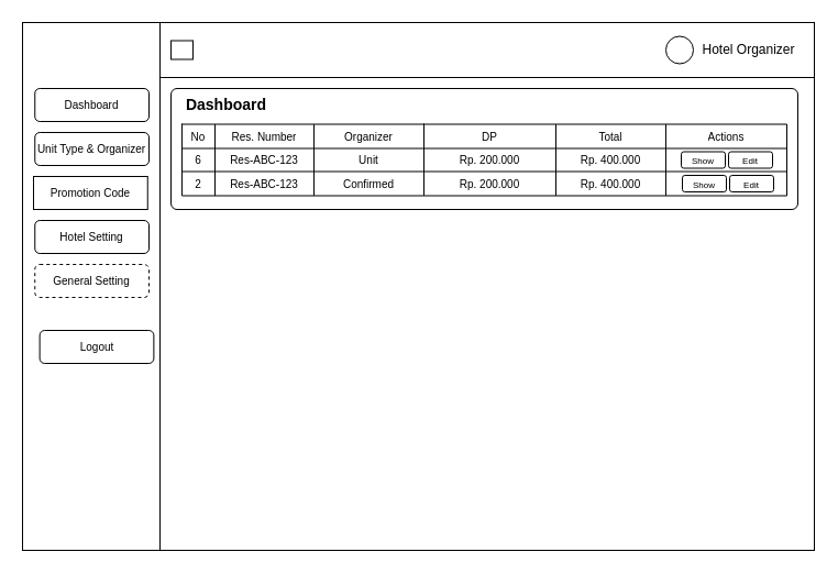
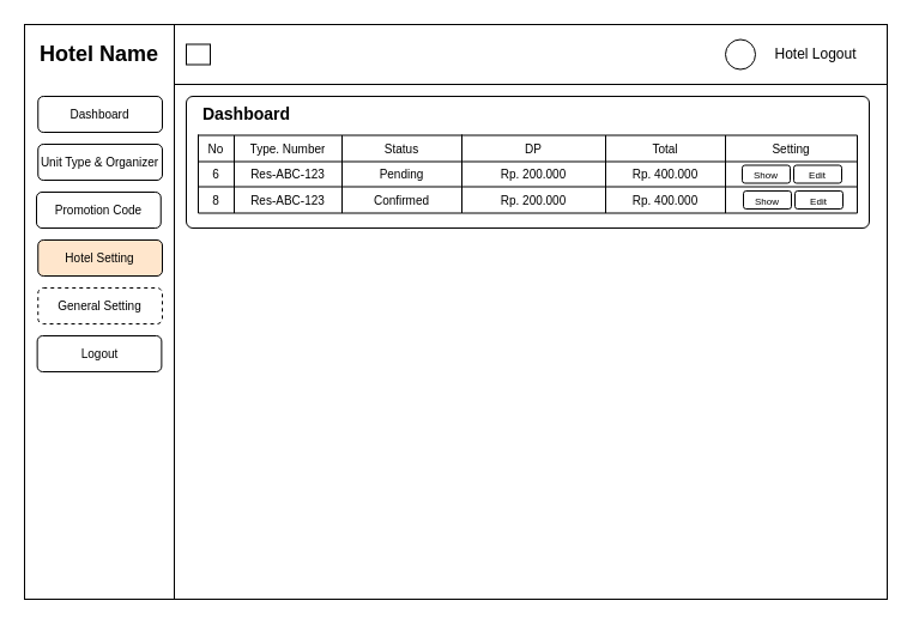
  <mxCell id="0" />
  <mxCell id="1" parent="0" />
  <mxCell id="2" value="" style="rounded=0;whiteSpace=wrap;html=1;" parent="1" vertex="1"><mxGeometry x="20" y="20" width="720" height="480" as="geometry" /></mxCell>
  <mxCell id="3" value="" style="rounded=0;whiteSpace=wrap;html=1;" parent="1" vertex="1"><mxGeometry x="20" y="20" width="125" height="480" as="geometry" /></mxCell>
  <mxCell id="4" value="" style="rounded=0;whiteSpace=wrap;html=1;" parent="1" vertex="1"><mxGeometry x="145" y="20" width="595" height="50" as="geometry" /></mxCell>
+ <mxCell id="5" value="Hotel Name" style="text;html=1;align=center;verticalAlign=middle;whiteSpace=wrap;rounded=0;fontSize=18;fontStyle=1" parent="1" vertex="1"><mxGeometry x="31.25" y="30" width="102.5" height="30" as="geometry" /></mxCell>
  <mxCell id="6" value="" style="group" parent="1" vertex="1" connectable="0"><mxGeometry x="605" y="30" width="130" height="30" as="geometry" /></mxCell>
  <mxCell id="7" value="" style="ellipse;whiteSpace=wrap;html=1;aspect=fixed;" parent="6" vertex="1"><mxGeometry y="2.5" width="25" height="25" as="geometry" /></mxCell>
- <mxCell id="8" value="Hotel Organizer" style="text;html=1;align=center;verticalAlign=middle;resizable=0;points=[];autosize=1;strokeColor=none;fillColor=none;" parent="6" vertex="1"><mxGeometry x="20" width="110" height="30" as="geometry" /></mxCell>
+ <mxCell id="8" value="Hotel Logout" style="text;html=1;align=center;verticalAlign=middle;resizable=0;points=[];autosize=1;strokeColor=none;fillColor=none;" parent="6" vertex="1"><mxGeometry x="20" width="110" height="30" as="geometry" /></mxCell>
  <mxCell id="9" value="" style="rounded=0;whiteSpace=wrap;html=1;" parent="1" vertex="1"><mxGeometry x="155" y="36.5" width="20" height="17" as="geometry" /></mxCell>
  <mxCell id="10" value="Dashboard" style="rounded=1;whiteSpace=wrap;html=1;fontSize=10;" parent="1" vertex="1"><mxGeometry x="31.25" y="80" width="103.75" height="30" as="geometry" /></mxCell>
  <mxCell id="11" value="&lt;font style=&quot;font-size: 10px;&quot;&gt;Unit Type &amp;amp; Organizer&lt;/font&gt;" style="rounded=1;whiteSpace=wrap;html=1;" parent="1" vertex="1"><mxGeometry x="31.25" y="120" width="103.75" height="30" as="geometry" /></mxCell>
- <mxCell id="12" value="&lt;font style=&quot;font-size: 10px;&quot;&gt;Promotion Code&lt;/font&gt;" style="whiteSpace=wrap;html=1;rounded=0;" parent="1" vertex="1"><mxGeometry x="30" y="160" width="103.75" height="30" as="geometry" /></mxCell>
+ <mxCell id="12" value="&lt;font style=&quot;font-size: 10px;&quot;&gt;Promotion Code&lt;/font&gt;" style="rounded=1;whiteSpace=wrap;html=1;" parent="1" vertex="1"><mxGeometry x="30" y="160" width="103.75" height="30" as="geometry" /></mxCell>
  <mxCell id="13" value="&lt;font style=&quot;font-size: 10px;&quot;&gt;General Setting&lt;/font&gt;" style="rounded=1;whiteSpace=wrap;html=1;dashed=1;" parent="1" vertex="1"><mxGeometry x="31.25" y="240" width="103.75" height="30" as="geometry" /></mxCell>
- <mxCell id="14" value="&lt;font style=&quot;font-size: 10px;&quot;&gt;Hotel Setting&lt;/font&gt;" style="rounded=1;whiteSpace=wrap;html=1;" parent="1" vertex="1"><mxGeometry x="31.25" y="200" width="103.75" height="30" as="geometry" /></mxCell>
- <mxCell id="15" value="&lt;font style=&quot;font-size: 10px;&quot;&gt;Logout&lt;/font&gt;" style="rounded=1;whiteSpace=wrap;html=1;" parent="1" vertex="1"><mxGeometry x="35.63" y="300" width="103.75" height="30" as="geometry" /></mxCell>
+ <mxCell id="14" value="&lt;font style=&quot;font-size: 10px;&quot;&gt;Hotel Setting&lt;/font&gt;" style="rounded=1;whiteSpace=wrap;html=1;fillColor=#ffe6cc;" parent="1" vertex="1"><mxGeometry x="31.25" y="200" width="103.75" height="30" as="geometry" /></mxCell>
+ <mxCell id="15" value="&lt;font style=&quot;font-size: 10px;&quot;&gt;Logout&lt;/font&gt;" style="rounded=1;whiteSpace=wrap;html=1;" parent="1" vertex="1"><mxGeometry x="30.63" y="280" width="103.75" height="30" as="geometry" /></mxCell>
  <mxCell id="16" value="" style="rounded=1;whiteSpace=wrap;html=1;arcSize=5;" parent="1" vertex="1"><mxGeometry x="155" y="80" width="570" height="110" as="geometry" /></mxCell>
  <mxCell id="17" value="&lt;font style=&quot;font-size: 14px;&quot;&gt;&lt;b&gt;Dashboard&lt;/b&gt;&lt;/font&gt;" style="text;html=1;align=center;verticalAlign=middle;resizable=0;points=[];autosize=1;strokeColor=none;fillColor=none;" parent="1" vertex="1"><mxGeometry x="155" y="80" width="100" height="30" as="geometry" /></mxCell>
  <mxCell id="18" value="" style="shape=table;startSize=0;container=1;collapsible=0;childLayout=tableLayout;fontSize=10;" parent="1" vertex="1"><mxGeometry x="165" y="112.5" width="220" height="65" as="geometry" /></mxCell>
  <mxCell id="19" value="" style="shape=tableRow;horizontal=0;startSize=0;swimlaneHead=0;swimlaneBody=0;strokeColor=inherit;top=0;left=0;bottom=0;right=0;collapsible=0;dropTarget=0;fillColor=none;points=[[0,0.5],[1,0.5]];portConstraint=eastwest;fontSize=10;" parent="18" vertex="1"><mxGeometry width="220" height="22" as="geometry" /></mxCell>
  <mxCell id="20" value="No" style="shape=partialRectangle;html=1;whiteSpace=wrap;connectable=0;strokeColor=inherit;overflow=hidden;fillColor=none;top=0;left=0;bottom=0;right=0;pointerEvents=1;fontSize=10;" parent="19" vertex="1"><mxGeometry width="30" height="22" as="geometry"><mxRectangle width="30" height="22" as="alternateBounds" /></mxGeometry></mxCell>
- <mxCell id="21" value="Res. Number" style="shape=partialRectangle;html=1;whiteSpace=wrap;connectable=0;strokeColor=inherit;overflow=hidden;fillColor=none;top=0;left=0;bottom=0;right=0;pointerEvents=1;fontSize=10;" parent="19" vertex="1"><mxGeometry x="30" width="90" height="22" as="geometry"><mxRectangle width="90" height="22" as="alternateBounds" /></mxGeometry></mxCell>
- <mxCell id="22" value="Organizer" style="shape=partialRectangle;html=1;whiteSpace=wrap;connectable=0;strokeColor=inherit;overflow=hidden;fillColor=none;top=0;left=0;bottom=0;right=0;pointerEvents=1;fontSize=10;" parent="19" vertex="1"><mxGeometry x="120" width="100" height="22" as="geometry"><mxRectangle width="100" height="22" as="alternateBounds" /></mxGeometry></mxCell>
+ <mxCell id="21" value="Type. Number" style="shape=partialRectangle;html=1;whiteSpace=wrap;connectable=0;strokeColor=inherit;overflow=hidden;fillColor=none;top=0;left=0;bottom=0;right=0;pointerEvents=1;fontSize=10;" parent="19" vertex="1"><mxGeometry x="30" width="90" height="22" as="geometry"><mxRectangle width="90" height="22" as="alternateBounds" /></mxGeometry></mxCell>
+ <mxCell id="22" value="Status" style="shape=partialRectangle;html=1;whiteSpace=wrap;connectable=0;strokeColor=inherit;overflow=hidden;fillColor=none;top=0;left=0;bottom=0;right=0;pointerEvents=1;fontSize=10;" parent="19" vertex="1"><mxGeometry x="120" width="100" height="22" as="geometry"><mxRectangle width="100" height="22" as="alternateBounds" /></mxGeometry></mxCell>
  <mxCell id="23" value="" style="shape=tableRow;horizontal=0;startSize=0;swimlaneHead=0;swimlaneBody=0;strokeColor=inherit;top=0;left=0;bottom=0;right=0;collapsible=0;dropTarget=0;fillColor=none;points=[[0,0.5],[1,0.5]];portConstraint=eastwest;fontSize=10;" parent="18" vertex="1"><mxGeometry y="22" width="220" height="21" as="geometry" /></mxCell>
  <mxCell id="24" value="6" style="shape=partialRectangle;html=1;whiteSpace=wrap;connectable=0;strokeColor=inherit;overflow=hidden;fillColor=none;top=0;left=0;bottom=0;right=0;pointerEvents=1;fontSize=10;" parent="23" vertex="1"><mxGeometry width="30" height="21" as="geometry"><mxRectangle width="30" height="21" as="alternateBounds" /></mxGeometry></mxCell>
  <mxCell id="25" value="Res-ABC-123" style="shape=partialRectangle;html=1;whiteSpace=wrap;connectable=0;strokeColor=inherit;overflow=hidden;fillColor=none;top=0;left=0;bottom=0;right=0;pointerEvents=1;fontSize=10;" parent="23" vertex="1"><mxGeometry x="30" width="90" height="21" as="geometry"><mxRectangle width="90" height="21" as="alternateBounds" /></mxGeometry></mxCell>
- <mxCell id="26" value="Unit" style="shape=partialRectangle;html=1;whiteSpace=wrap;connectable=0;strokeColor=inherit;overflow=hidden;fillColor=none;top=0;left=0;bottom=0;right=0;pointerEvents=1;fontSize=10;" parent="23" vertex="1"><mxGeometry x="120" width="100" height="21" as="geometry"><mxRectangle width="100" height="21" as="alternateBounds" /></mxGeometry></mxCell>
+ <mxCell id="26" value="Pending" style="shape=partialRectangle;html=1;whiteSpace=wrap;connectable=0;strokeColor=inherit;overflow=hidden;fillColor=none;top=0;left=0;bottom=0;right=0;pointerEvents=1;fontSize=10;" parent="23" vertex="1"><mxGeometry x="120" width="100" height="21" as="geometry"><mxRectangle width="100" height="21" as="alternateBounds" /></mxGeometry></mxCell>
  <mxCell id="27" value="" style="shape=tableRow;horizontal=0;startSize=0;swimlaneHead=0;swimlaneBody=0;strokeColor=inherit;top=0;left=0;bottom=0;right=0;collapsible=0;dropTarget=0;fillColor=none;points=[[0,0.5],[1,0.5]];portConstraint=eastwest;fontSize=10;" parent="18" vertex="1"><mxGeometry y="43" width="220" height="22" as="geometry" /></mxCell>
- <mxCell id="28" value="2" style="shape=partialRectangle;html=1;whiteSpace=wrap;connectable=0;strokeColor=inherit;overflow=hidden;fillColor=none;top=0;left=0;bottom=0;right=0;pointerEvents=1;fontSize=10;" parent="27" vertex="1"><mxGeometry width="30" height="22" as="geometry"><mxRectangle width="30" height="22" as="alternateBounds" /></mxGeometry></mxCell>
+ <mxCell id="28" value="8" style="shape=partialRectangle;html=1;whiteSpace=wrap;connectable=0;strokeColor=inherit;overflow=hidden;fillColor=none;top=0;left=0;bottom=0;right=0;pointerEvents=1;fontSize=10;" parent="27" vertex="1"><mxGeometry width="30" height="22" as="geometry"><mxRectangle width="30" height="22" as="alternateBounds" /></mxGeometry></mxCell>
  <mxCell id="29" value="&lt;span style=&quot;color: rgb(0, 0, 0);&quot;&gt;Res-ABC-123&lt;/span&gt;" style="shape=partialRectangle;html=1;whiteSpace=wrap;connectable=0;strokeColor=inherit;overflow=hidden;fillColor=none;top=0;left=0;bottom=0;right=0;pointerEvents=1;fontSize=10;" parent="27" vertex="1"><mxGeometry x="30" width="90" height="22" as="geometry"><mxRectangle width="90" height="22" as="alternateBounds" /></mxGeometry></mxCell>
  <mxCell id="30" value="Confirmed" style="shape=partialRectangle;html=1;whiteSpace=wrap;connectable=0;strokeColor=inherit;overflow=hidden;fillColor=none;top=0;left=0;bottom=0;right=0;pointerEvents=1;fontSize=10;" parent="27" vertex="1"><mxGeometry x="120" width="100" height="22" as="geometry"><mxRectangle width="100" height="22" as="alternateBounds" /></mxGeometry></mxCell>
  <mxCell id="31" value="" style="shape=table;startSize=0;container=1;collapsible=0;childLayout=tableLayout;fontSize=10;" parent="1" vertex="1"><mxGeometry x="385" y="112.5" width="330" height="65" as="geometry" /></mxCell>
  <mxCell id="32" value="" style="shape=tableRow;horizontal=0;startSize=0;swimlaneHead=0;swimlaneBody=0;strokeColor=inherit;top=0;left=0;bottom=0;right=0;collapsible=0;dropTarget=0;fillColor=none;points=[[0,0.5],[1,0.5]];portConstraint=eastwest;fontSize=10;" parent="31" vertex="1"><mxGeometry width="330" height="22" as="geometry" /></mxCell>
  <mxCell id="33" value="DP" style="shape=partialRectangle;html=1;whiteSpace=wrap;connectable=0;strokeColor=inherit;overflow=hidden;fillColor=none;top=0;left=0;bottom=0;right=0;pointerEvents=1;fontSize=10;" parent="32" vertex="1"><mxGeometry width="120" height="22" as="geometry"><mxRectangle width="120" height="22" as="alternateBounds" /></mxGeometry></mxCell>
  <mxCell id="34" value="Total" style="shape=partialRectangle;html=1;whiteSpace=wrap;connectable=0;strokeColor=inherit;overflow=hidden;fillColor=none;top=0;left=0;bottom=0;right=0;pointerEvents=1;fontSize=10;" parent="32" vertex="1"><mxGeometry x="120" width="100" height="22" as="geometry"><mxRectangle width="100" height="22" as="alternateBounds" /></mxGeometry></mxCell>
- <mxCell id="35" value="Actions" style="shape=partialRectangle;html=1;whiteSpace=wrap;connectable=0;strokeColor=inherit;overflow=hidden;fillColor=none;top=0;left=0;bottom=0;right=0;pointerEvents=1;fontSize=10;" parent="32" vertex="1"><mxGeometry x="220" width="110" height="22" as="geometry"><mxRectangle width="110" height="22" as="alternateBounds" /></mxGeometry></mxCell>
+ <mxCell id="35" value="Setting" style="shape=partialRectangle;html=1;whiteSpace=wrap;connectable=0;strokeColor=inherit;overflow=hidden;fillColor=none;top=0;left=0;bottom=0;right=0;pointerEvents=1;fontSize=10;" parent="32" vertex="1"><mxGeometry x="220" width="110" height="22" as="geometry"><mxRectangle width="110" height="22" as="alternateBounds" /></mxGeometry></mxCell>
  <mxCell id="36" value="" style="shape=tableRow;horizontal=0;startSize=0;swimlaneHead=0;swimlaneBody=0;strokeColor=inherit;top=0;left=0;bottom=0;right=0;collapsible=0;dropTarget=0;fillColor=none;points=[[0,0.5],[1,0.5]];portConstraint=eastwest;fontSize=10;" parent="31" vertex="1"><mxGeometry y="22" width="330" height="21" as="geometry" /></mxCell>
  <mxCell id="37" value="Rp. 200.000" style="shape=partialRectangle;html=1;whiteSpace=wrap;connectable=0;strokeColor=inherit;overflow=hidden;fillColor=none;top=0;left=0;bottom=0;right=0;pointerEvents=1;fontSize=10;" parent="36" vertex="1"><mxGeometry width="120" height="21" as="geometry"><mxRectangle width="120" height="21" as="alternateBounds" /></mxGeometry></mxCell>
  <mxCell id="38" value="Rp. 400.000" style="shape=partialRectangle;html=1;whiteSpace=wrap;connectable=0;strokeColor=inherit;overflow=hidden;fillColor=none;top=0;left=0;bottom=0;right=0;pointerEvents=1;fontSize=10;" parent="36" vertex="1"><mxGeometry x="120" width="100" height="21" as="geometry"><mxRectangle width="100" height="21" as="alternateBounds" /></mxGeometry></mxCell>
  <mxCell id="39" value="" style="shape=partialRectangle;html=1;whiteSpace=wrap;connectable=0;strokeColor=inherit;overflow=hidden;fillColor=none;top=0;left=0;bottom=0;right=0;pointerEvents=1;fontSize=10;" parent="36" vertex="1"><mxGeometry x="220" width="110" height="21" as="geometry"><mxRectangle width="110" height="21" as="alternateBounds" /></mxGeometry></mxCell>
  <mxCell id="40" value="" style="shape=tableRow;horizontal=0;startSize=0;swimlaneHead=0;swimlaneBody=0;strokeColor=inherit;top=0;left=0;bottom=0;right=0;collapsible=0;dropTarget=0;fillColor=none;points=[[0,0.5],[1,0.5]];portConstraint=eastwest;fontSize=10;" parent="31" vertex="1"><mxGeometry y="43" width="330" height="22" as="geometry" /></mxCell>
  <mxCell id="41" value="Rp. 200.000" style="shape=partialRectangle;html=1;whiteSpace=wrap;connectable=0;strokeColor=inherit;overflow=hidden;fillColor=none;top=0;left=0;bottom=0;right=0;pointerEvents=1;fontSize=10;" parent="40" vertex="1"><mxGeometry width="120" height="22" as="geometry"><mxRectangle width="120" height="22" as="alternateBounds" /></mxGeometry></mxCell>
  <mxCell id="42" value="Rp. 400.000" style="shape=partialRectangle;html=1;whiteSpace=wrap;connectable=0;strokeColor=inherit;overflow=hidden;fillColor=none;top=0;left=0;bottom=0;right=0;pointerEvents=1;fontSize=10;" parent="40" vertex="1"><mxGeometry x="120" width="100" height="22" as="geometry"><mxRectangle width="100" height="22" as="alternateBounds" /></mxGeometry></mxCell>
  <mxCell id="43" value="" style="shape=partialRectangle;html=1;whiteSpace=wrap;connectable=0;strokeColor=inherit;overflow=hidden;fillColor=none;top=0;left=0;bottom=0;right=0;pointerEvents=1;fontSize=10;" parent="40" vertex="1"><mxGeometry x="220" width="110" height="22" as="geometry"><mxRectangle width="110" height="22" as="alternateBounds" /></mxGeometry></mxCell>
  <mxCell id="44" value="&lt;font style=&quot;font-size: 8px;&quot;&gt;Show&lt;/font&gt;" style="rounded=1;whiteSpace=wrap;html=1;" parent="1" vertex="1"><mxGeometry x="619" y="137.5" width="40" height="15" as="geometry" /></mxCell>
  <mxCell id="45" value="&lt;font style=&quot;font-size: 8px;&quot;&gt;Edit&lt;/font&gt;" style="rounded=1;whiteSpace=wrap;html=1;" parent="1" vertex="1"><mxGeometry x="662" y="137.5" width="40" height="15" as="geometry" /></mxCell>
  <mxCell id="46" value="&lt;font style=&quot;font-size: 8px;&quot;&gt;Show&lt;/font&gt;" style="rounded=1;whiteSpace=wrap;html=1;" parent="1" vertex="1"><mxGeometry x="620" y="159" width="40" height="15" as="geometry" /></mxCell>
  <mxCell id="47" value="&lt;font style=&quot;font-size: 8px;&quot;&gt;Edit&lt;/font&gt;" style="rounded=1;whiteSpace=wrap;html=1;" parent="1" vertex="1"><mxGeometry x="663" y="159" width="40" height="15" as="geometry" /></mxCell>
